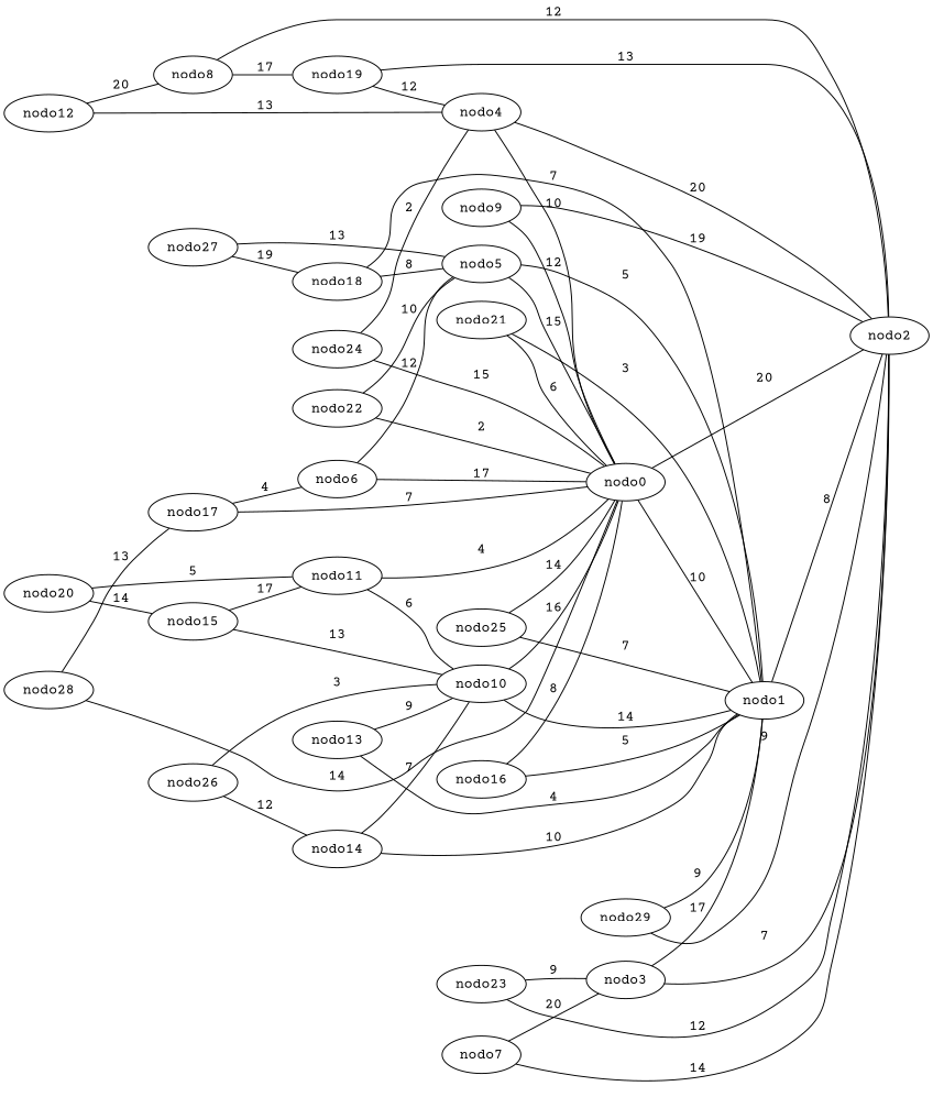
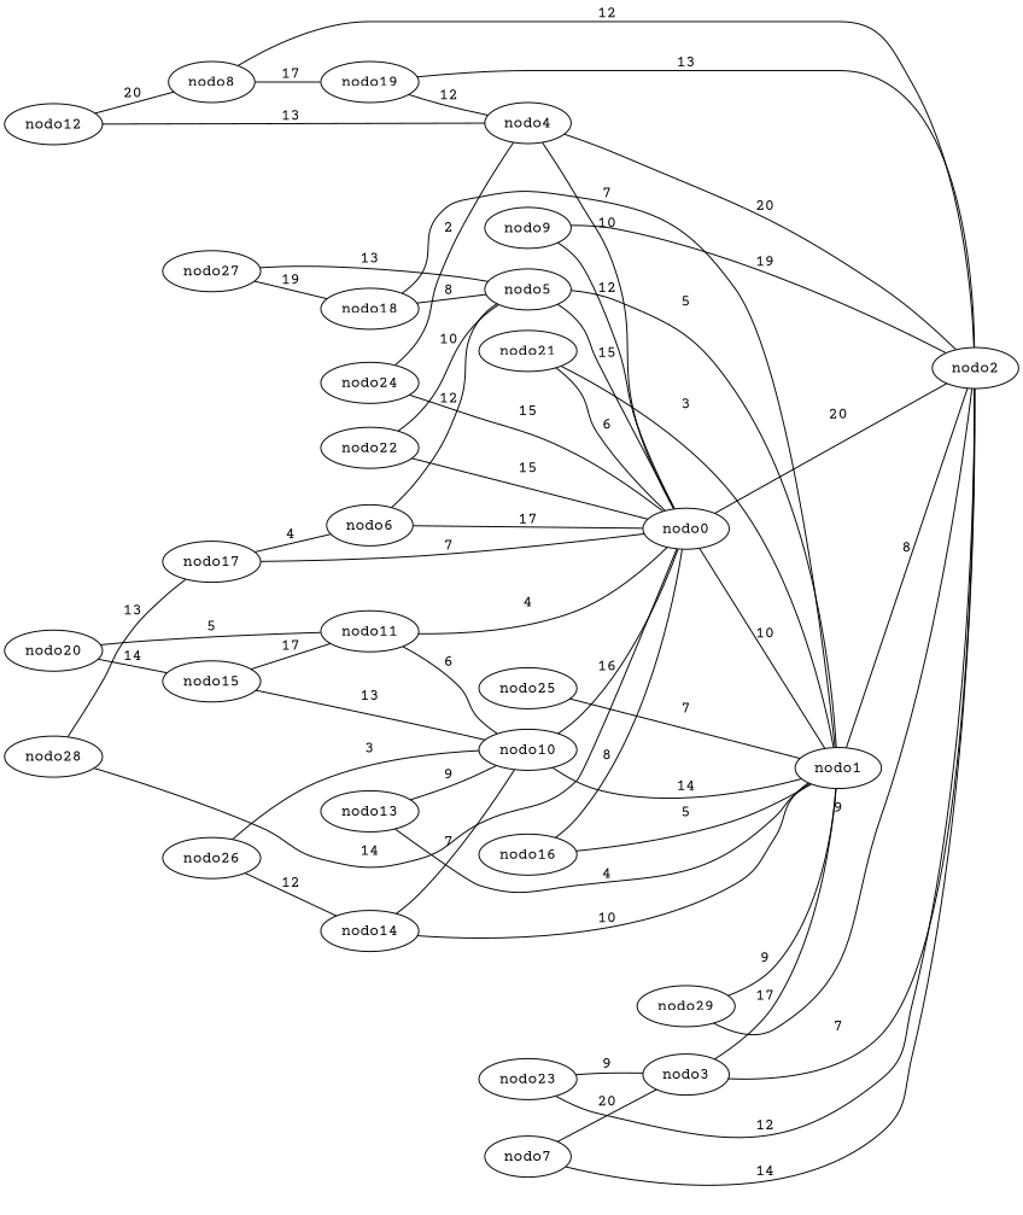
  graph {
    fontname="Courier Prime"
    rankdir=LR
    node [fontname="Courier Prime"]
    edge [fontname="Courier Prime"]
    n1 [label=nodo0]
    n2 [label=nodo1]
    n3 [label=nodo2]
    n4 [label=nodo3]
    n5 [label=nodo4]
    n6 [label=nodo5]
    n7 [label=nodo6]
    n8 [label=nodo7]
    n9 [label=nodo8]
    n10 [label=nodo19]
    n11 [label=nodo9]
    n12 [label=nodo10]
    n13 [label=nodo11]
    n14 [label=nodo12]
    n15 [label=nodo13]
    n16 [label=nodo14]
    n17 [label=nodo15]
    n18 [label=nodo16]
    n19 [label=nodo17]
    n20 [label=nodo18]
    n21 [label=nodo20]
    n22 [label=nodo21]
    n23 [label=nodo22]
    n24 [label=nodo23]
    n25 [label=nodo24]
    n26 [label=nodo25]
    n27 [label=nodo26]
    n28 [label=nodo27]
    n29 [label=nodo28]
    n30 [label=nodo29]
    n1 -- n2 [label=10]
    n2 -- n3 [label=8]
    n3 -- n1 [label=20]
    n4 -- n2 [label=17]
    n4 -- n3 [label=7]
    n5 -- n1 [label=10]
    n5 -- n3 [label=20]
    n6 -- n1 [label=15]
    n6 -- n2 [label=5]
    n7 -- n1 [label=17]
    n7 -- n6 [label=12]
    n8 -- n3 [label=14]
    n8 -- n4 [label=20]
    n9 -- n3 [label=12]
    n9 -- n10 [label=17]
    n10 -- n3 [label=13]
    n10 -- n5 [label=12]
    n11 -- n1 [label=12]
    n11 -- n3 [label=19]
    n12 -- n1 [label=16]
    n12 -- n2 [label=14]
    n13 -- n1 [label=4]
    n13 -- n12 [label=6]
    n14 -- n5 [label=13]
    n14 -- n9 [label=20]
    n15 -- n2 [label=4]
    n15 -- n12 [label=9]
    n16 -- n2 [label=10]
    n16 -- n12 [label=7]
    n17 -- n12 [label=13]
    n17 -- n13 [label=17]
    n18 -- n1 [label=8]
    n18 -- n2 [label=5]
    n19 -- n1 [label=7]
    n19 -- n7 [label=4]
    n20 -- n2 [label=7]
    n20 -- n6 [label=8]
    n21 -- n13 [label=5]
    n21 -- n17 [label=14]
    n22 -- n1 [label=6]
    n22 -- n2 [label=3]
-   n23 -- n1 [label=2]
+   n23 -- n1 [label=15]
    n23 -- n6 [label=10]
    n24 -- n3 [label=12]
    n24 -- n4 [label=9]
    n25 -- n1 [label=15]
    n25 -- n5 [label=2]
-   n26 -- n1 [label=14]
    n26 -- n2 [label=7]
    n27 -- n12 [label=3]
    n27 -- n16 [label=12]
    n28 -- n6 [label=13]
    n28 -- n20 [label=19]
    n29 -- n1 [label=14]
    n29 -- n19 [label=13]
    n30 -- n2 [label=9]
    n30 -- n3 [label=9]
  }
